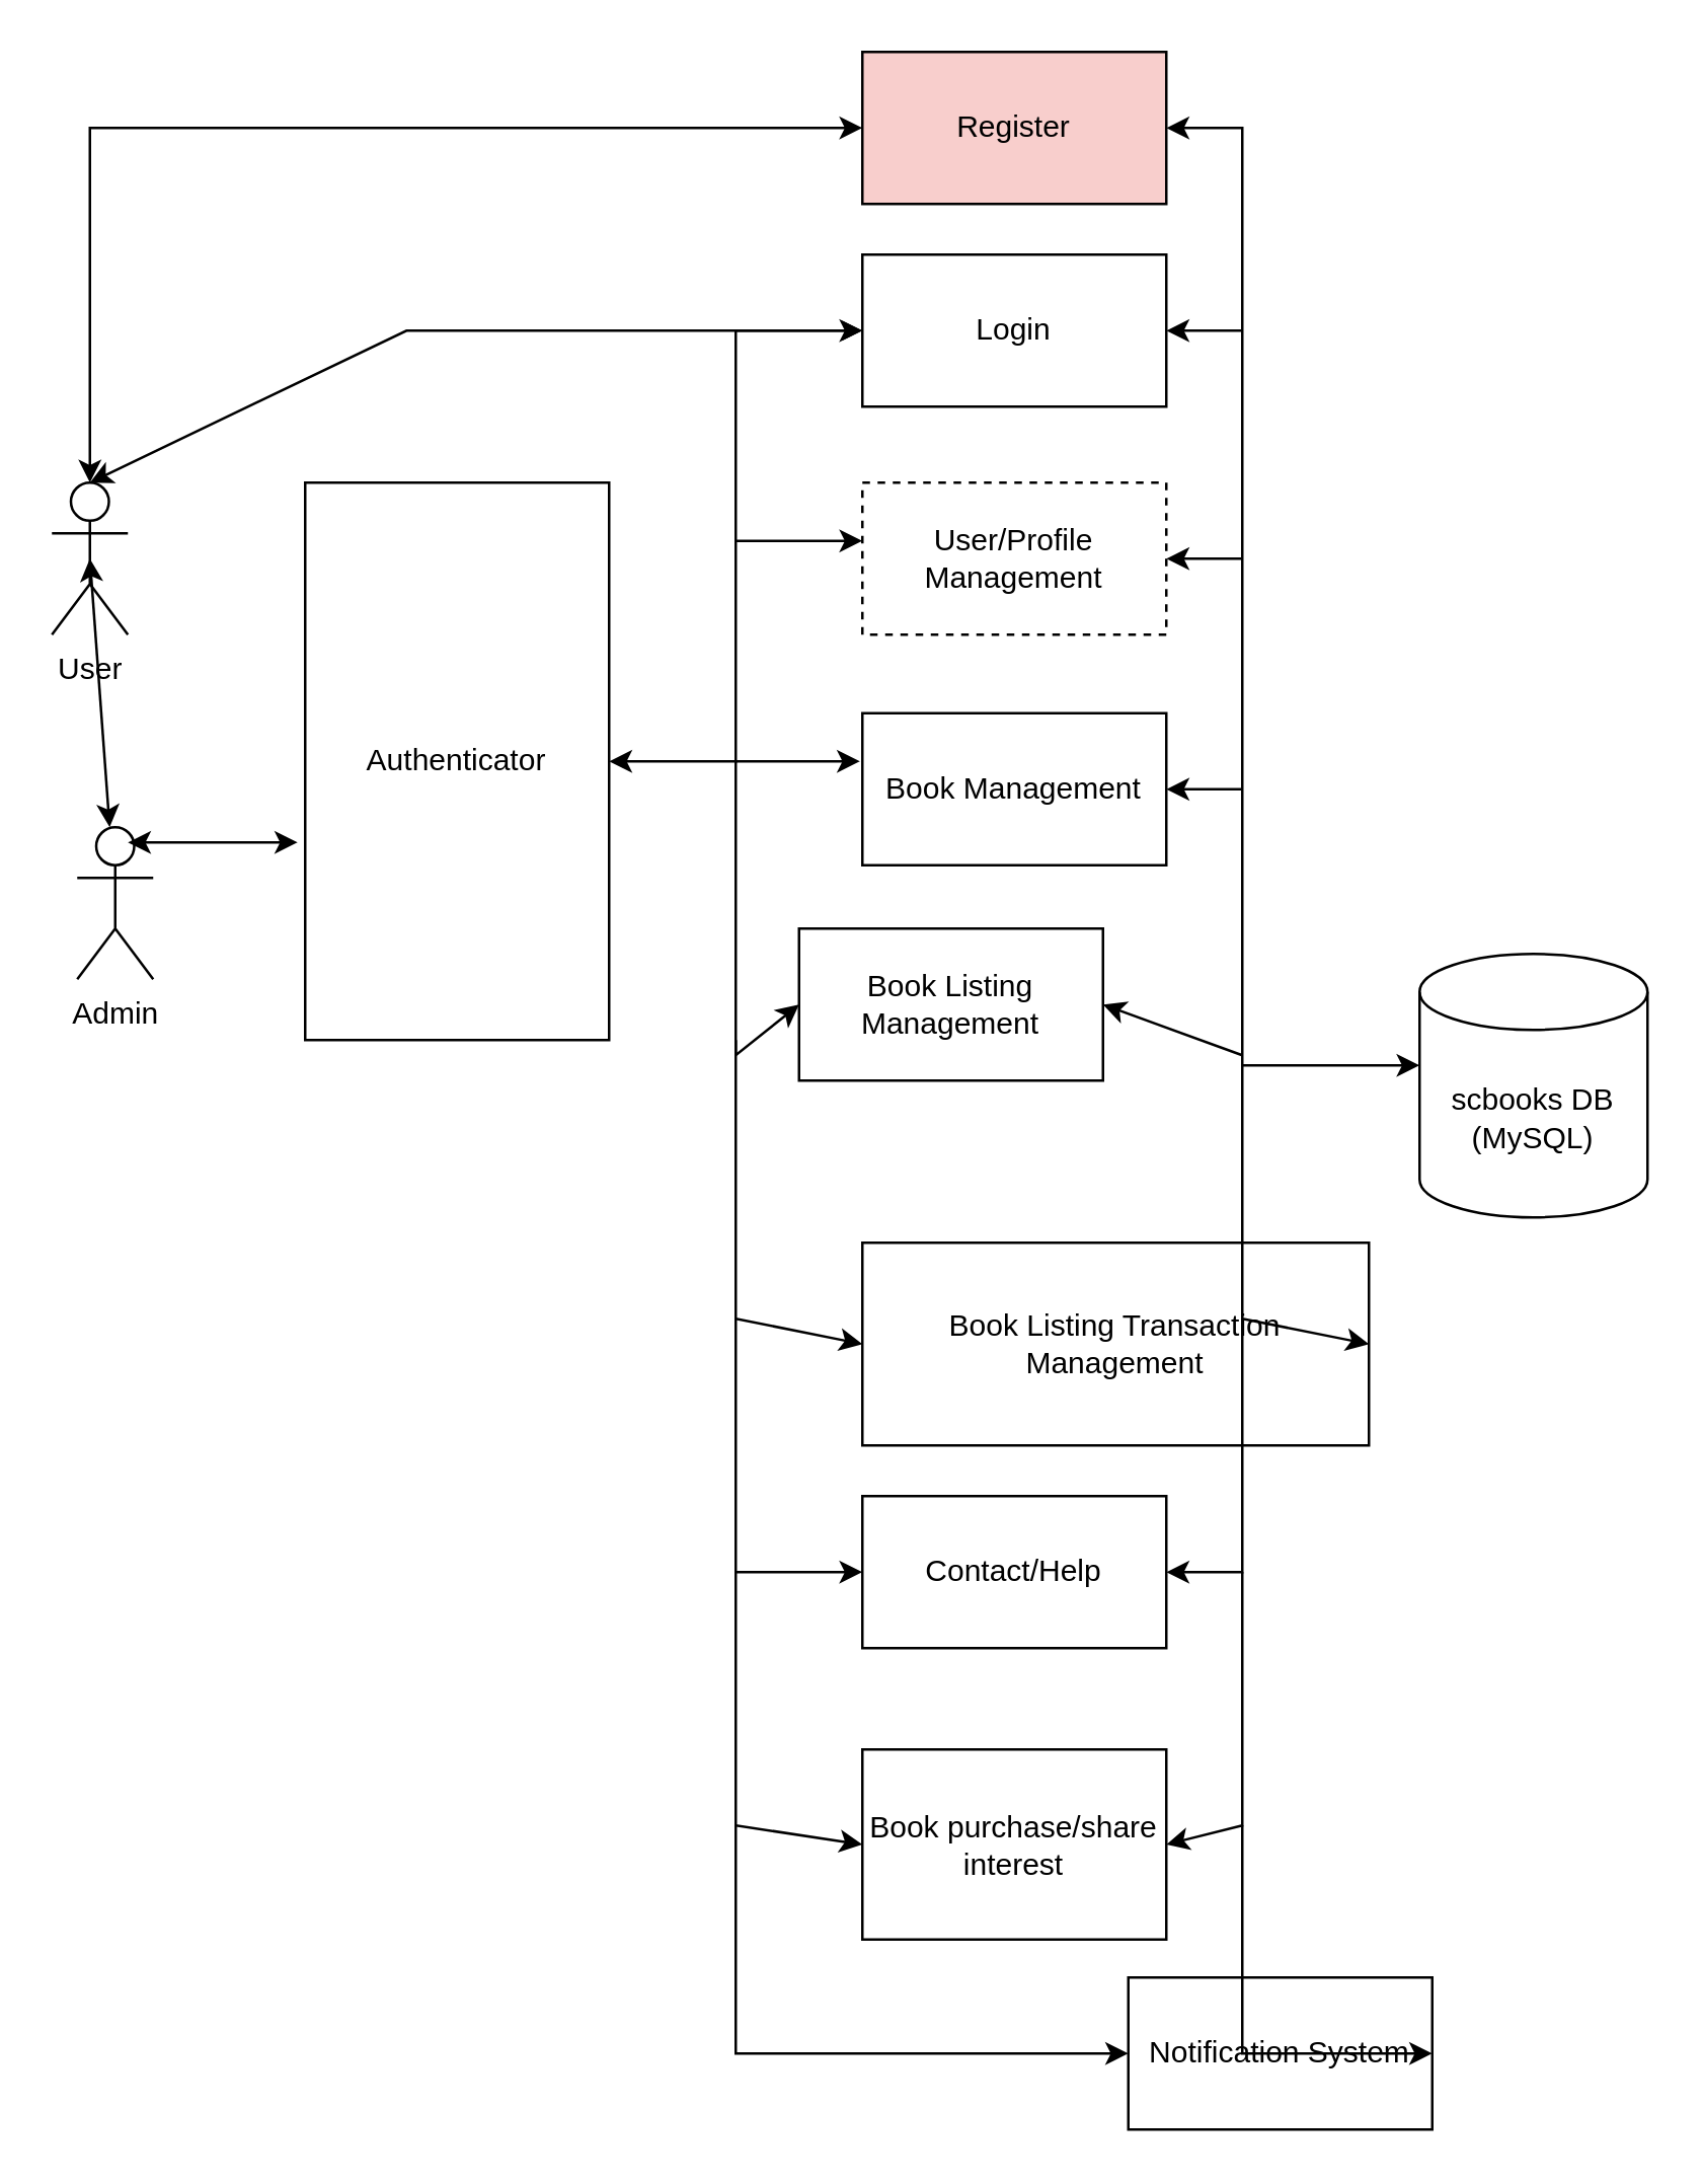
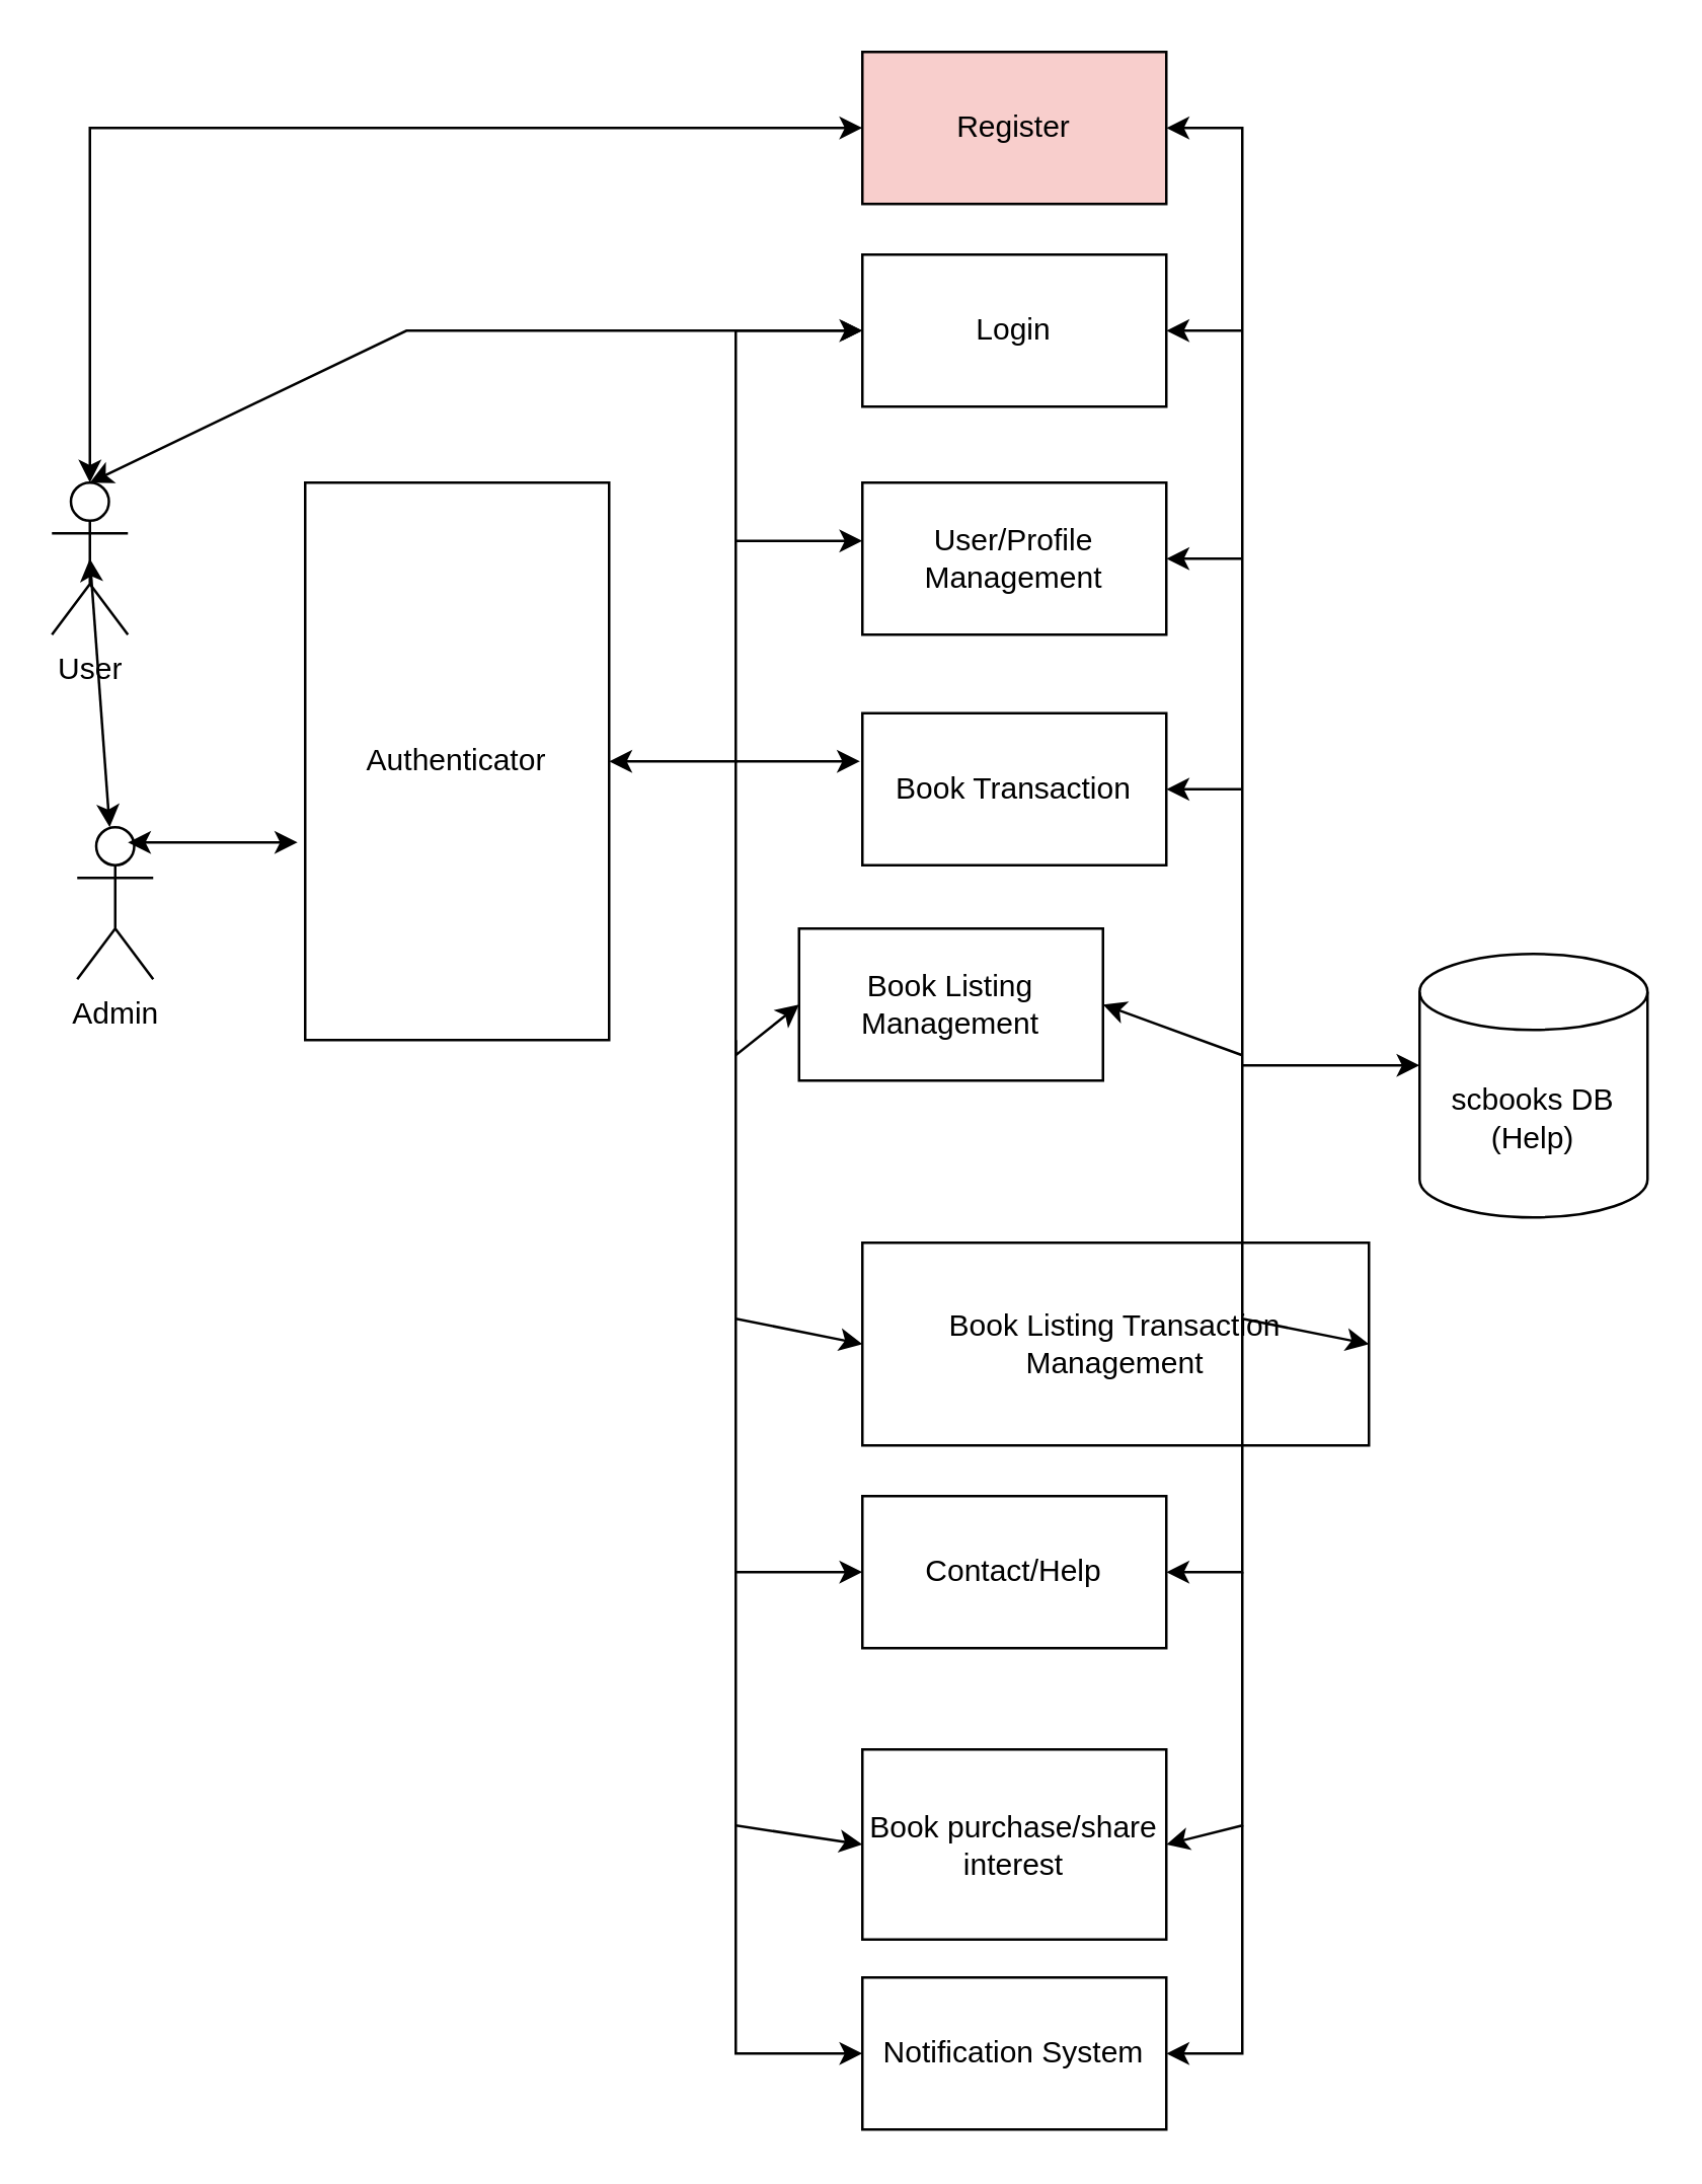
  <mxCell id="0" />
  <mxCell id="1" parent="0" />
  <mxCell id="2" value="Authenticator" style="rounded=0;whiteSpace=wrap;html=1;" vertex="1" parent="1"><mxGeometry x="120" y="190" width="120" height="220" as="geometry" /></mxCell>
  <mxCell id="3" value="User" style="shape=umlActor;verticalLabelPosition=bottom;verticalAlign=top;html=1;outlineConnect=0;" vertex="1" parent="1"><mxGeometry x="20" y="190" width="30" height="60" as="geometry" /></mxCell>
  <mxCell id="4" value="Register" style="rounded=0;whiteSpace=wrap;html=1;fillColor=#f8cecc;" vertex="1" parent="1"><mxGeometry x="340" y="20" width="120" height="60" as="geometry" /></mxCell>
  <mxCell id="5" value="Login" style="rounded=0;whiteSpace=wrap;html=1;" vertex="1" parent="1"><mxGeometry x="340" y="100" width="120" height="60" as="geometry" /></mxCell>
- <mxCell id="6" value="User/Profile Management" style="rounded=0;whiteSpace=wrap;html=1;dashed=1;" vertex="1" parent="1"><mxGeometry x="340" y="190" width="120" height="60" as="geometry" /></mxCell>
- <mxCell id="7" value="Book Management" style="rounded=0;whiteSpace=wrap;html=1;" vertex="1" parent="1"><mxGeometry x="340" y="281" width="120" height="60" as="geometry" /></mxCell>
+ <mxCell id="6" value="User/Profile Management" style="rounded=0;whiteSpace=wrap;html=1;" vertex="1" parent="1"><mxGeometry x="340" y="190" width="120" height="60" as="geometry" /></mxCell>
+ <mxCell id="7" value="Book Transaction" style="rounded=0;whiteSpace=wrap;html=1;" vertex="1" parent="1"><mxGeometry x="340" y="281" width="120" height="60" as="geometry" /></mxCell>
  <mxCell id="8" value="Book Listing Management" style="rounded=0;whiteSpace=wrap;html=1;" vertex="1" parent="1"><mxGeometry x="315" y="366" width="120" height="60" as="geometry" /></mxCell>
  <mxCell id="9" value="Contact/Help" style="rounded=0;whiteSpace=wrap;html=1;" vertex="1" parent="1"><mxGeometry x="340" y="590" width="120" height="60" as="geometry" /></mxCell>
  <mxCell id="10" value="Book Listing Transaction Management" style="rounded=0;whiteSpace=wrap;html=1;" vertex="1" parent="1"><mxGeometry x="340" y="490" width="200" height="80" as="geometry" /></mxCell>
  <mxCell id="11" value="" style="endArrow=classic;startArrow=classic;html=1;exitX=0.5;exitY=0;exitDx=0;exitDy=0;exitPerimeter=0;entryX=0;entryY=0.5;entryDx=0;entryDy=0;rounded=0;" edge="1" parent="1" source="3" target="4"><mxGeometry width="50" height="50" relative="1" as="geometry"><mxPoint x="140" y="110" as="sourcePoint" /><mxPoint x="190" y="60" as="targetPoint" /><Array as="points"><mxPoint x="35" y="50" /></Array></mxGeometry></mxCell>
  <mxCell id="12" value="" style="endArrow=open;startArrow=classic;html=1;exitX=0.5;exitY=0;exitDx=0;exitDy=0;exitPerimeter=0;entryX=0;entryY=0.5;entryDx=0;entryDy=0;rounded=0;" edge="1" parent="1" source="3" target="5"><mxGeometry width="50" height="50" relative="1" as="geometry"><mxPoint x="410" y="380" as="sourcePoint" /><mxPoint x="460" y="330" as="targetPoint" /><Array as="points"><mxPoint x="160" y="130" /></Array></mxGeometry></mxCell>
  <mxCell id="13" value="" style="endArrow=classic;startArrow=classic;html=1;exitX=0.5;exitY=0.5;exitDx=0;exitDy=0;exitPerimeter=0;" edge="1" parent="1" source="3" target="20"><mxGeometry width="50" height="50" relative="1" as="geometry"><mxPoint x="410" y="380" as="sourcePoint" /><mxPoint x="460" y="330" as="targetPoint" /></mxGeometry></mxCell>
  <mxCell id="14" value="" style="endArrow=classic;startArrow=classic;html=1;exitX=1;exitY=0.5;exitDx=0;exitDy=0;entryX=0;entryY=0.5;entryDx=0;entryDy=0;rounded=0;" edge="1" parent="1" source="2" target="5"><mxGeometry width="50" height="50" relative="1" as="geometry"><mxPoint x="230" y="320" as="sourcePoint" /><mxPoint x="280" y="270" as="targetPoint" /><Array as="points"><mxPoint x="290" y="300" /><mxPoint x="290" y="210" /><mxPoint x="290" y="130" /></Array></mxGeometry></mxCell>
  <mxCell id="15" value="" style="endArrow=classic;html=1;entryX=0;entryY=0.383;entryDx=0;entryDy=0;entryPerimeter=0;" edge="1" parent="1" target="6"><mxGeometry width="50" height="50" relative="1" as="geometry"><mxPoint x="290" y="213" as="sourcePoint" /><mxPoint x="160" y="490" as="targetPoint" /></mxGeometry></mxCell>
  <mxCell id="16" value="" style="endArrow=classic;html=1;entryX=-0.008;entryY=0.15;entryDx=0;entryDy=0;entryPerimeter=0;" edge="1" parent="1"><mxGeometry width="50" height="50" relative="1" as="geometry"><mxPoint x="290" y="300" as="sourcePoint" /><mxPoint x="339.04" y="300" as="targetPoint" /></mxGeometry></mxCell>
  <mxCell id="17" value="" style="endArrow=classic;html=1;entryX=0;entryY=0.5;entryDx=0;entryDy=0;rounded=0;" edge="1" parent="1" target="8"><mxGeometry width="50" height="50" relative="1" as="geometry"><mxPoint x="290" y="300" as="sourcePoint" /><mxPoint x="260" y="440" as="targetPoint" /><Array as="points"><mxPoint x="290" y="416" /></Array></mxGeometry></mxCell>
  <mxCell id="18" value="" style="endArrow=classic;html=1;entryX=0;entryY=0.5;entryDx=0;entryDy=0;rounded=0;" edge="1" parent="1" target="10"><mxGeometry width="50" height="50" relative="1" as="geometry"><mxPoint x="290" y="410" as="sourcePoint" /><mxPoint x="140" y="530" as="targetPoint" /><Array as="points"><mxPoint x="290" y="520" /></Array></mxGeometry></mxCell>
  <mxCell id="19" value="" style="endArrow=classic;html=1;entryX=0;entryY=0.5;entryDx=0;entryDy=0;rounded=0;" edge="1" parent="1" target="9"><mxGeometry width="50" height="50" relative="1" as="geometry"><mxPoint x="290" y="520" as="sourcePoint" /><mxPoint x="220" y="530" as="targetPoint" /><Array as="points"><mxPoint x="290" y="620" /></Array></mxGeometry></mxCell>
  <mxCell id="20" value="Admin&lt;br&gt;" style="shape=umlActor;verticalLabelPosition=bottom;verticalAlign=top;html=1;outlineConnect=0;" vertex="1" parent="1"><mxGeometry x="30" y="326" width="30" height="60" as="geometry" /></mxCell>
  <mxCell id="21" value="" style="endArrow=classic;startArrow=classic;html=1;" edge="1" parent="1"><mxGeometry width="50" height="50" relative="1" as="geometry"><mxPoint x="50" y="332" as="sourcePoint" /><mxPoint x="117" y="332" as="targetPoint" /></mxGeometry></mxCell>
  <mxCell id="22" value="Book purchase/share interest" style="rounded=0;whiteSpace=wrap;html=1;" vertex="1" parent="1"><mxGeometry x="340" y="690" width="120" height="75" as="geometry" /></mxCell>
  <mxCell id="23" value="" style="endArrow=classic;html=1;entryX=0;entryY=0.5;entryDx=0;entryDy=0;rounded=0;" edge="1" parent="1" target="22"><mxGeometry width="50" height="50" relative="1" as="geometry"><mxPoint x="290" y="620" as="sourcePoint" /><mxPoint x="250" y="680" as="targetPoint" /><Array as="points"><mxPoint x="290" y="720" /></Array></mxGeometry></mxCell>
- <mxCell id="24" value="Notification System" style="rounded=0;whiteSpace=wrap;html=1;" vertex="1" parent="1"><mxGeometry x="445" y="780" width="120" height="60" as="geometry" /></mxCell>
+ <mxCell id="24" value="Notification System" style="rounded=0;whiteSpace=wrap;html=1;" vertex="1" parent="1"><mxGeometry x="340" y="780" width="120" height="60" as="geometry" /></mxCell>
  <mxCell id="25" value="" style="endArrow=classic;html=1;entryX=0;entryY=0.5;entryDx=0;entryDy=0;rounded=0;" edge="1" parent="1" target="24"><mxGeometry width="50" height="50" relative="1" as="geometry"><mxPoint x="290" y="720" as="sourcePoint" /><mxPoint x="270" y="790" as="targetPoint" /><Array as="points"><mxPoint x="290" y="810" /></Array></mxGeometry></mxCell>
- <mxCell id="26" value="scbooks DB&lt;br&gt;(MySQL)" style="shape=cylinder3;whiteSpace=wrap;html=1;boundedLbl=1;backgroundOutline=1;size=15;" vertex="1" parent="1"><mxGeometry x="560" y="376" width="90" height="104" as="geometry" /></mxCell>
+ <mxCell id="26" value="scbooks DB&lt;br&gt;(Help)" style="shape=cylinder3;whiteSpace=wrap;html=1;boundedLbl=1;backgroundOutline=1;size=15;" vertex="1" parent="1"><mxGeometry x="560" y="376" width="90" height="104" as="geometry" /></mxCell>
  <mxCell id="27" value="" style="endArrow=classic;startArrow=classic;html=1;exitX=1;exitY=0.5;exitDx=0;exitDy=0;rounded=0;" edge="1" parent="1" source="4"><mxGeometry width="50" height="50" relative="1" as="geometry"><mxPoint x="480" y="470" as="sourcePoint" /><mxPoint x="560" y="420" as="targetPoint" /><Array as="points"><mxPoint x="490" y="50" /><mxPoint x="490" y="260" /><mxPoint x="490" y="420" /></Array></mxGeometry></mxCell>
  <mxCell id="28" value="" style="endArrow=classic;html=1;entryX=1;entryY=0.5;entryDx=0;entryDy=0;" edge="1" parent="1" target="5"><mxGeometry width="50" height="50" relative="1" as="geometry"><mxPoint x="490" y="130" as="sourcePoint" /><mxPoint x="570" y="560" as="targetPoint" /></mxGeometry></mxCell>
  <mxCell id="29" value="" style="endArrow=classic;html=1;entryX=1;entryY=0.5;entryDx=0;entryDy=0;" edge="1" parent="1" target="6"><mxGeometry width="50" height="50" relative="1" as="geometry"><mxPoint x="490" y="220" as="sourcePoint" /><mxPoint x="540" y="710" as="targetPoint" /></mxGeometry></mxCell>
  <mxCell id="30" value="" style="endArrow=classic;html=1;entryX=1;entryY=0.5;entryDx=0;entryDy=0;" edge="1" parent="1" target="7"><mxGeometry width="50" height="50" relative="1" as="geometry"><mxPoint x="490" y="311" as="sourcePoint" /><mxPoint x="550" y="540" as="targetPoint" /></mxGeometry></mxCell>
  <mxCell id="31" value="" style="endArrow=classic;html=1;entryX=1;entryY=0.5;entryDx=0;entryDy=0;" edge="1" parent="1" target="8"><mxGeometry width="50" height="50" relative="1" as="geometry"><mxPoint x="490" y="416" as="sourcePoint" /><mxPoint x="600" y="610" as="targetPoint" /></mxGeometry></mxCell>
  <mxCell id="32" value="" style="endArrow=classic;html=1;entryX=1;entryY=0.5;entryDx=0;entryDy=0;rounded=0;" edge="1" parent="1" target="10"><mxGeometry width="50" height="50" relative="1" as="geometry"><mxPoint x="490" y="420" as="sourcePoint" /><mxPoint x="550" y="600" as="targetPoint" /><Array as="points"><mxPoint x="490" y="520" /></Array></mxGeometry></mxCell>
  <mxCell id="33" value="" style="endArrow=classic;html=1;entryX=1;entryY=0.5;entryDx=0;entryDy=0;rounded=0;" edge="1" parent="1" target="9"><mxGeometry width="50" height="50" relative="1" as="geometry"><mxPoint x="490" y="520" as="sourcePoint" /><mxPoint x="590" y="620" as="targetPoint" /><Array as="points"><mxPoint x="490" y="620" /></Array></mxGeometry></mxCell>
  <mxCell id="34" value="" style="endArrow=classic;html=1;entryX=1;entryY=0.5;entryDx=0;entryDy=0;rounded=0;" edge="1" parent="1" target="22"><mxGeometry width="50" height="50" relative="1" as="geometry"><mxPoint x="490" y="620" as="sourcePoint" /><mxPoint x="590" y="660" as="targetPoint" /><Array as="points"><mxPoint x="490" y="720" /></Array></mxGeometry></mxCell>
  <mxCell id="35" value="" style="endArrow=classic;html=1;entryX=1;entryY=0.5;entryDx=0;entryDy=0;rounded=0;" edge="1" parent="1" target="24"><mxGeometry width="50" height="50" relative="1" as="geometry"><mxPoint x="490" y="720" as="sourcePoint" /><mxPoint x="580" y="750" as="targetPoint" /><Array as="points"><mxPoint x="490" y="810" /></Array></mxGeometry></mxCell>
